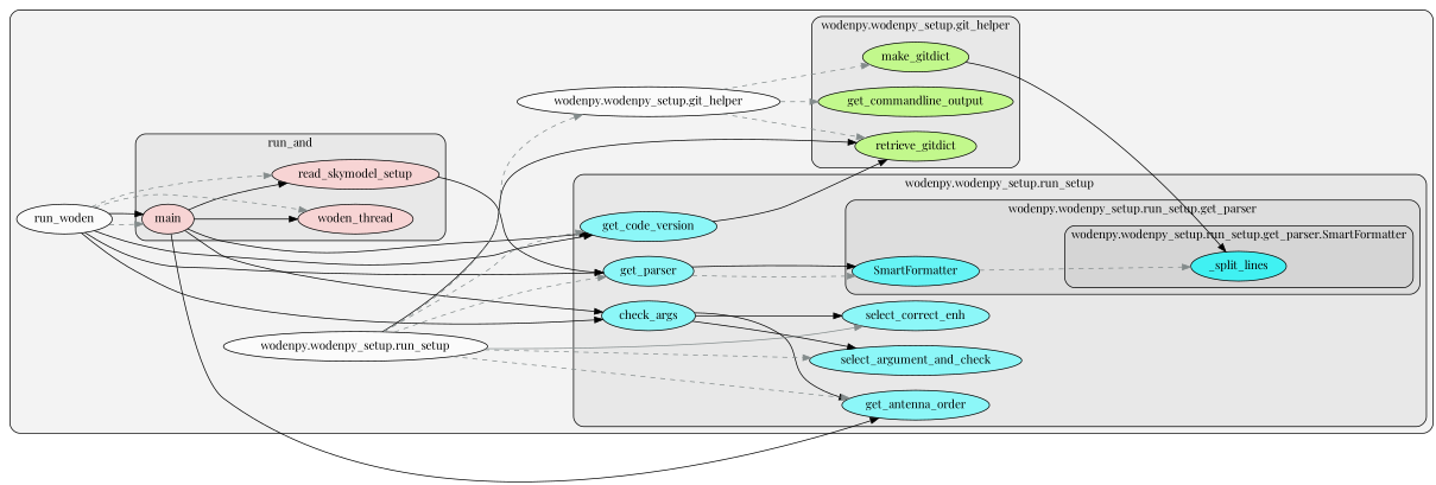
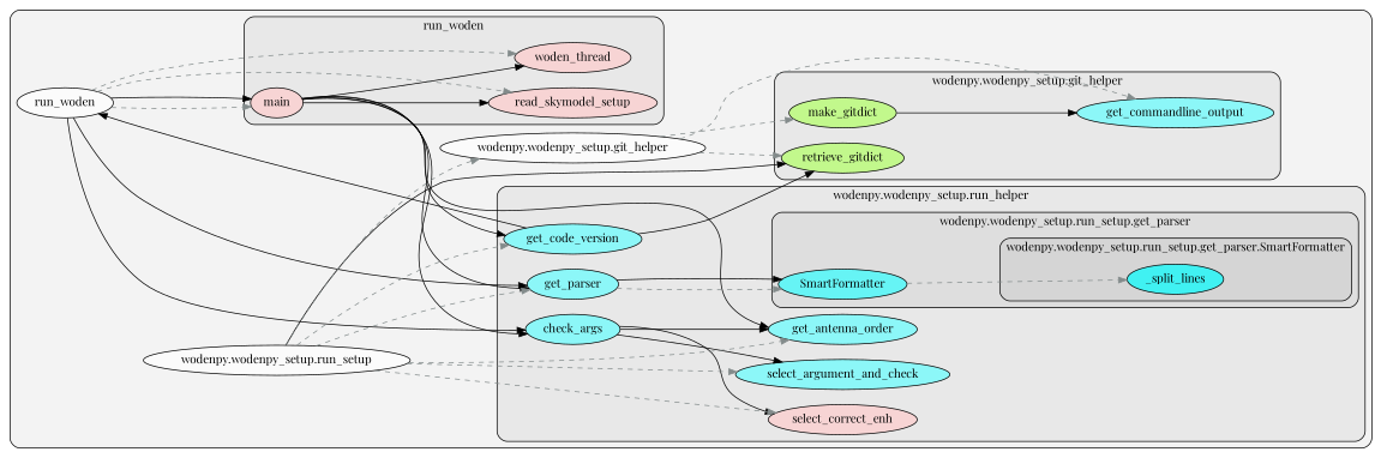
  digraph {
    clusterrank=local
    fontname="Playfair Display"
    rankdir=LR
    node [fillcolor="#65feffb2" fontcolor="#000000" fontname="Playfair Display" group=2 style=filled]
    edge [color="#000000" fontname="Playfair Display" style=solid]
    n1 [fillcolor="#feccccb2" group=0 label=main]
    n2 [fillcolor="#feccccb2" group=0 label=read_skymodel_setup]
    n3 [fillcolor="#feccccb2" group=0 label=woden_thread]
-   n4 [fillcolor="#b2ff65b2" group=1 label=get_commandline_output]
+   n4 [group=1 label=get_commandline_output]
    n5 [fillcolor="#b2ff65b2" group=1 label=make_gitdict]
    n6 [fillcolor="#b2ff65b2" group=1 label=retrieve_gitdict]
    n7 [fillcolor="#00feffb2" label=_split_lines]
    n8 [fillcolor="#32feffb2" label=SmartFormatter]
    n9 [label=check_args]
    n10 [label=get_antenna_order]
    n11 [label=get_code_version]
    n12 [label=get_parser]
    n13 [label=select_argument_and_check]
-   n14 [label=select_correct_enh]
+   n14 [fillcolor="#feccccb2" label=select_correct_enh]
    n15 [fillcolor="#ffffffb2" group=0 label=run_woden]
    n16 [fillcolor="#ffffffb2" group=1 label="wodenpy.wodenpy_setup.git_helper"]
    n17 [fillcolor="#ffffffb2" label="wodenpy.wodenpy_setup.run_setup"]
    subgraph cluster_1 {
      fillcolor="#80808018"
      style="filled,rounded"
      n15
      n16
      n17
      subgraph cluster_2 {
        fillcolor="#80808018"
-       label=run_and
+       label=run_woden
        style="filled,rounded"
        n1
        n2
        n3
      }
      subgraph cluster_3 {
        fillcolor="#80808018"
        label="wodenpy.wodenpy_setup.git_helper"
        style="filled,rounded"
        n4
        n5
        n6
      }
      subgraph cluster_4 {
        fillcolor="#80808018"
-       label="wodenpy.wodenpy_setup.run_setup"
+       label="wodenpy.wodenpy_setup.run_helper"
        style="filled,rounded"
        n9
        n10
        n11
        n12
        n13
        n14
        subgraph cluster_5 {
          fillcolor="#80808018"
          label="wodenpy.wodenpy_setup.run_setup.get_parser"
          style="filled,rounded"
          n8
          subgraph cluster_6 {
            fillcolor="#80808018"
            label="wodenpy.wodenpy_setup.run_setup.get_parser.SmartFormatter"
            style="filled,rounded"
            n7
          }
        }
      }
    }
    n1 -> n2
    n1 -> n3
    n1 -> n9
    n1 -> n10
    n1 -> n11
-   n2 -> n12
-   n5 -> n7
+   n1 -> n12
+   n5 -> n4
    n8 -> n7 [color="#838b8b" style=dashed]
    n9 -> n10
    n9 -> n13
    n9 -> n14
    n11 -> n6
    n12 -> n8 [color="#838b8b" style=dashed]
    n12 -> n8
    n15 -> n1 [color="#838b8b" style=dashed]
    n15 -> n1
    n15 -> n2 [color="#838b8b" style=dashed]
    n15 -> n3 [color="#838b8b" style=dashed]
    n15 -> n9
-   n15 -> n11
+   n11 -> n15
    n15 -> n12
    n16 -> n4 [color="#838b8b" style=dashed]
    n16 -> n5 [color="#838b8b" style=dashed]
    n16 -> n6 [color="#838b8b" style=dashed]
    n17 -> n6
    n17 -> n10 [color="#838b8b" style=dashed]
    n17 -> n11 [color="#838b8b" style=dashed]
    n17 -> n12 [color="#838b8b" style=dashed]
    n17 -> n13 [color="#838b8b" style=dashed]
-   n17 -> n14 [color="#838b8b"]
+   n17 -> n14 [color="#838b8b" style=dashed]
    n17 -> n16 [color="#838b8b" style=dashed]
  }
